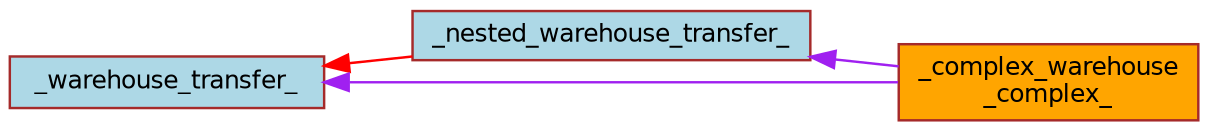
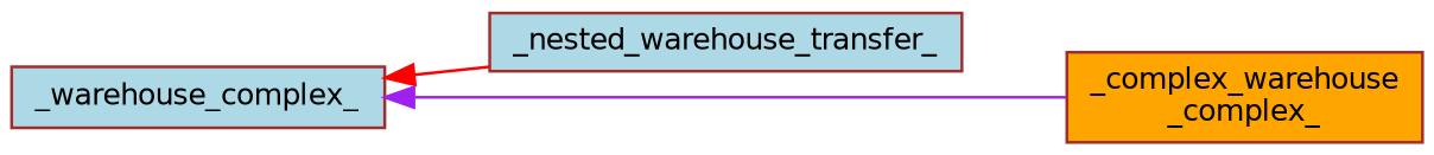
  digraph {
    rankdir=LR
    node [color=brown fillcolor=lightblue fontname=Helvetica fontsize=10 shape=record style=filled]
    edge [color=purple dir=back fontname=Helvetica fontsize=10 labelfontname=Helvetica labelfontsize=10 style=solid]
-   n1 [fontcolor=black height=0.2 label=_warehouse_transfer_ width=0.4]
+   n1 [fontcolor=black height=0.2 label=_warehouse_complex_ width=0.4]
    n2 [height=0.2 label=_nested_warehouse_transfer_ width=0.4]
    n3 [fillcolor=orange height=0.2 label="_complex_warehouse\l_complex_" width=0.4]
    n1 -> n2 [color=red]
    n1 -> n3
-   n2 -> n3
  }
